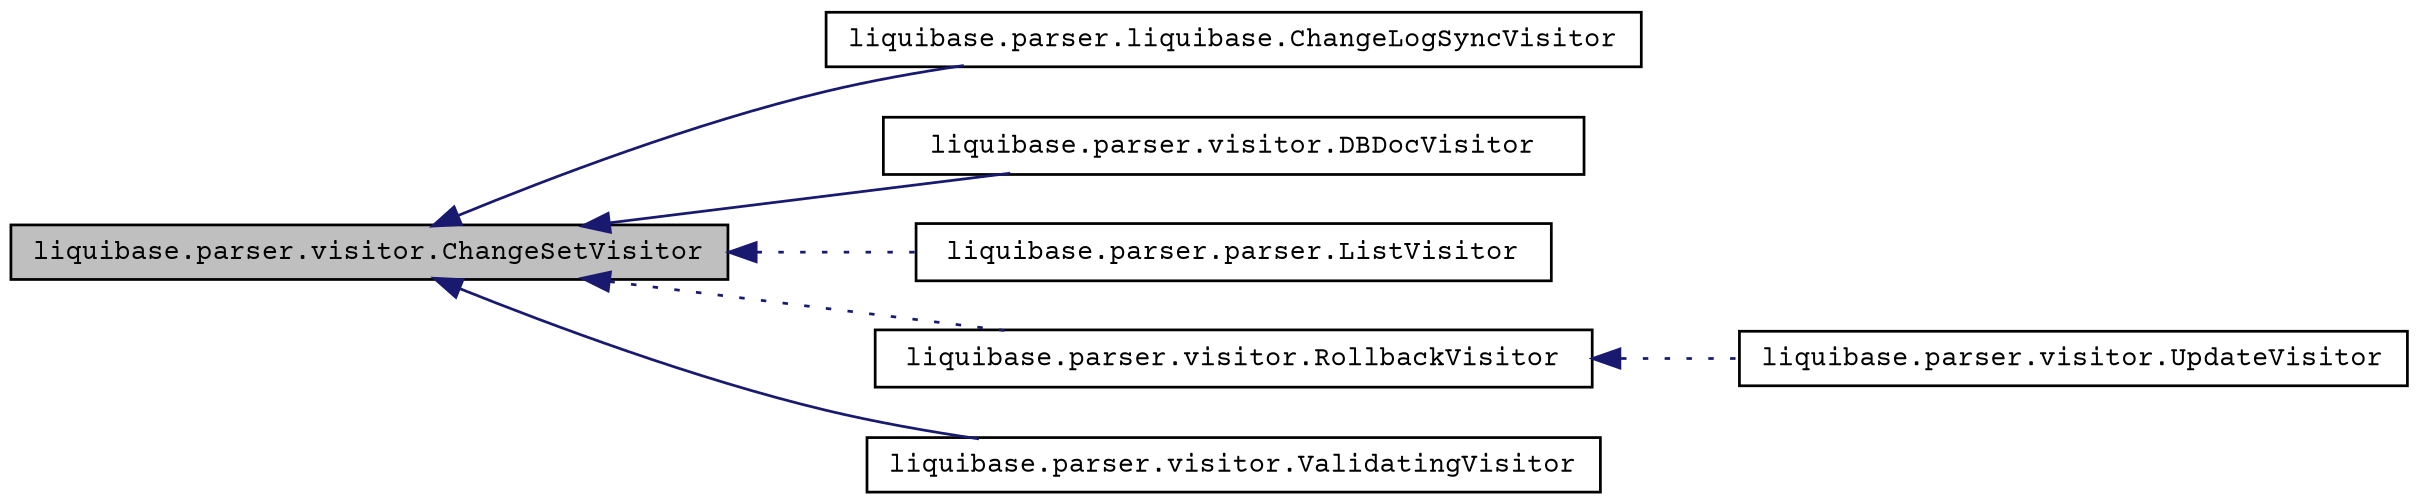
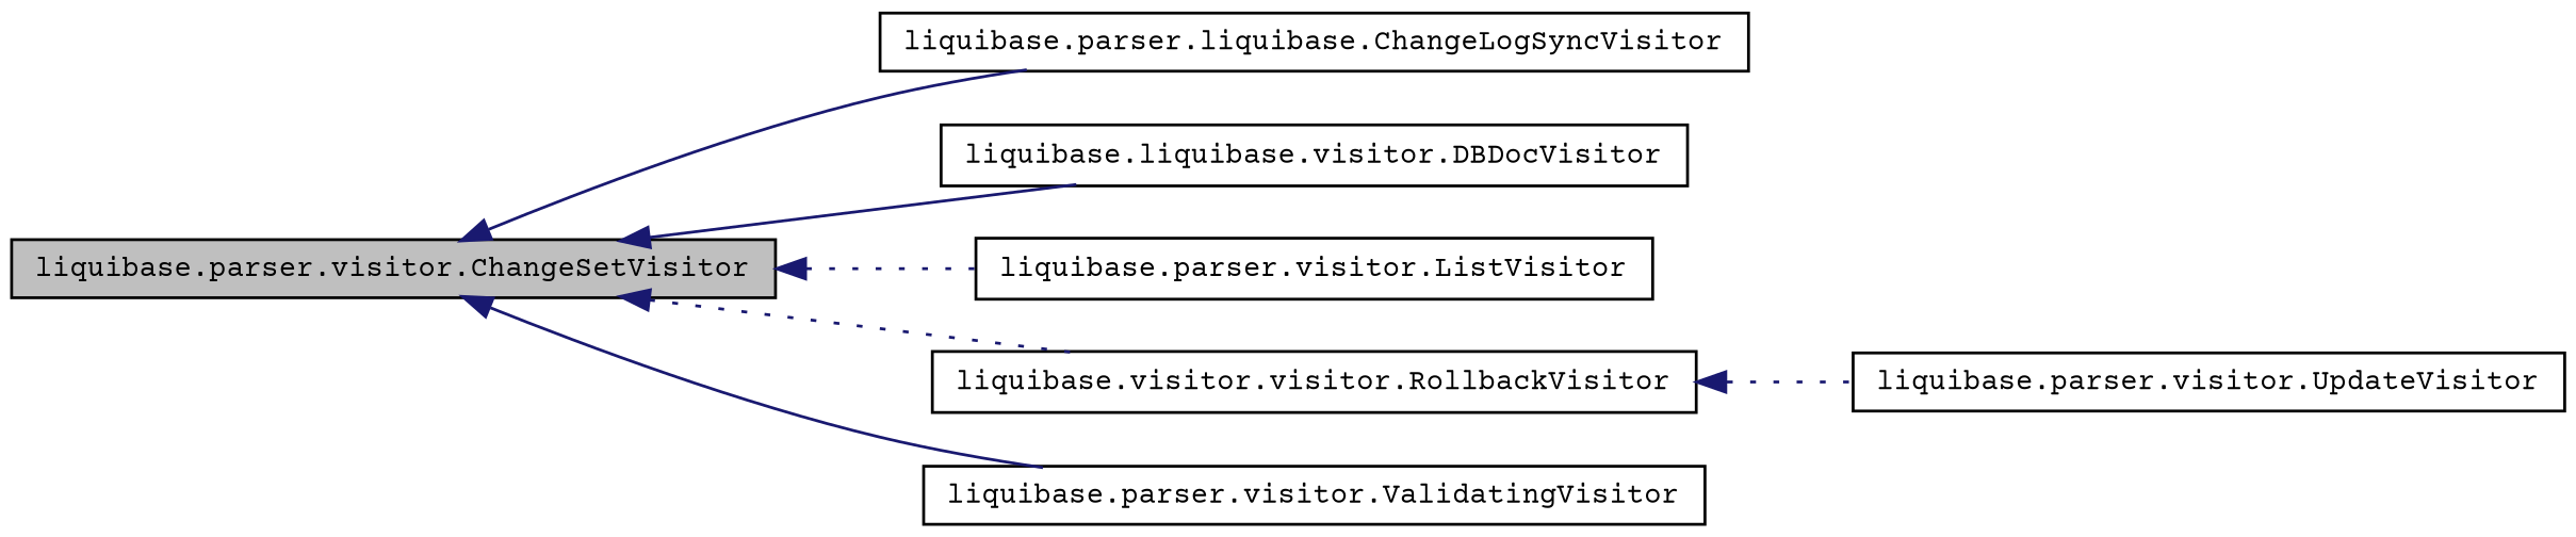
  digraph {
    fontname="Courier Prime"
    rankdir=LR
    node [color=black fillcolor=white fontname="Courier Prime" fontsize=10 shape=record style=filled]
    edge [color=midnightblue dir=back fontname="Courier Prime" fontsize=10 labelfontname="FreeSans.ttf" labelfontsize=10 style=solid]
    n1 [fillcolor=grey75 fontcolor=black height=0.2 label="liquibase.parser.visitor.ChangeSetVisitor" width=0.4]
    n2 [height=0.2 label="liquibase.parser.liquibase.ChangeLogSyncVisitor" width=0.4]
-   n3 [height=0.2 label="liquibase.parser.visitor.DBDocVisitor" width=0.4]
-   n4 [height=0.2 label="liquibase.parser.parser.ListVisitor" width=0.4]
-   n5 [height=0.2 label="liquibase.parser.visitor.RollbackVisitor" width=0.4]
+   n3 [height=0.2 label="liquibase.liquibase.visitor.DBDocVisitor" width=0.4]
+   n4 [height=0.2 label="liquibase.parser.visitor.ListVisitor" width=0.4]
+   n5 [height=0.2 label="liquibase.visitor.visitor.RollbackVisitor" width=0.4]
    n6 [height=0.2 label="liquibase.parser.visitor.ValidatingVisitor" width=0.4]
    n7 [height=0.2 label="liquibase.parser.visitor.UpdateVisitor" width=0.4]
    n1 -> n2
    n1 -> n3
    n1 -> n4 [style=dotted]
    n1 -> n5 [style=dotted]
    n1 -> n6
    n5 -> n7 [style=dotted]
  }
